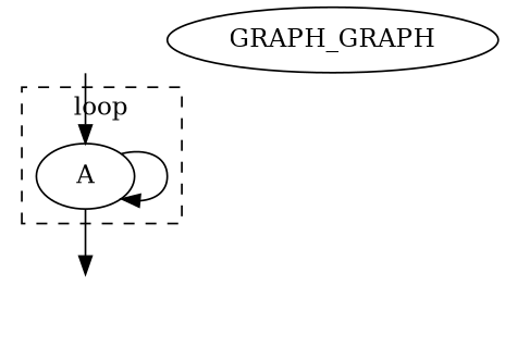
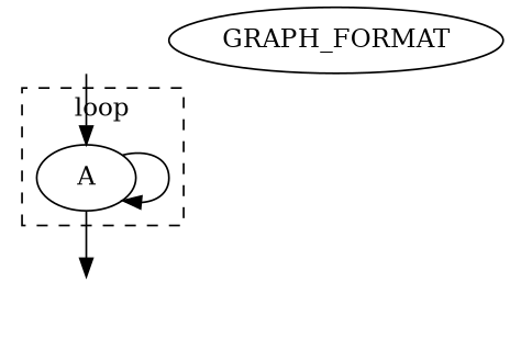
  digraph {
    A
-   GRAPH_FORMAT [label=GRAPH_GRAPH]
+   GRAPH_FORMAT
    In1 [style=invisible]
    Out1 [style=invisible]
    subgraph cluster_1 {
      label=loop
      style=dashed
      A
    }
    A -> A
    A -> Out1
    In1 -> A
  }
